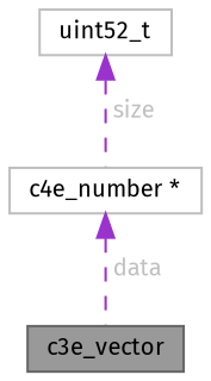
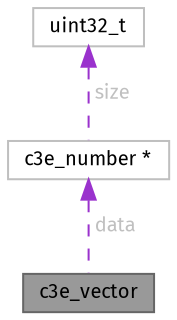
  digraph {
    fontname="Fira Sans"
    node [color=grey75 fillcolor=white fontname="Fira Sans" fontsize=10 shape=box style=filled]
    edge [color=darkorchid3 dir=back fontcolor=grey fontname="Fira Sans" fontsize=10 labelfontname=Helvetica labelfontsize=10 style=dashed]
    n1 [color=gray40 fillcolor=grey60 fontcolor=black height=0.2 label=c3e_vector width=0.4]
-   n2 [height=0.2 label=uint52_t width=0.4]
-   n3 [height=0.2 label="c4e_number *" width=0.4]
+   n2 [height=0.2 label=uint32_t width=0.4]
+   n3 [height=0.2 label="c3e_number *" width=0.4]
    n2 -> n3 [label=" size"]
    n3 -> n1 [label=" data"]
  }
